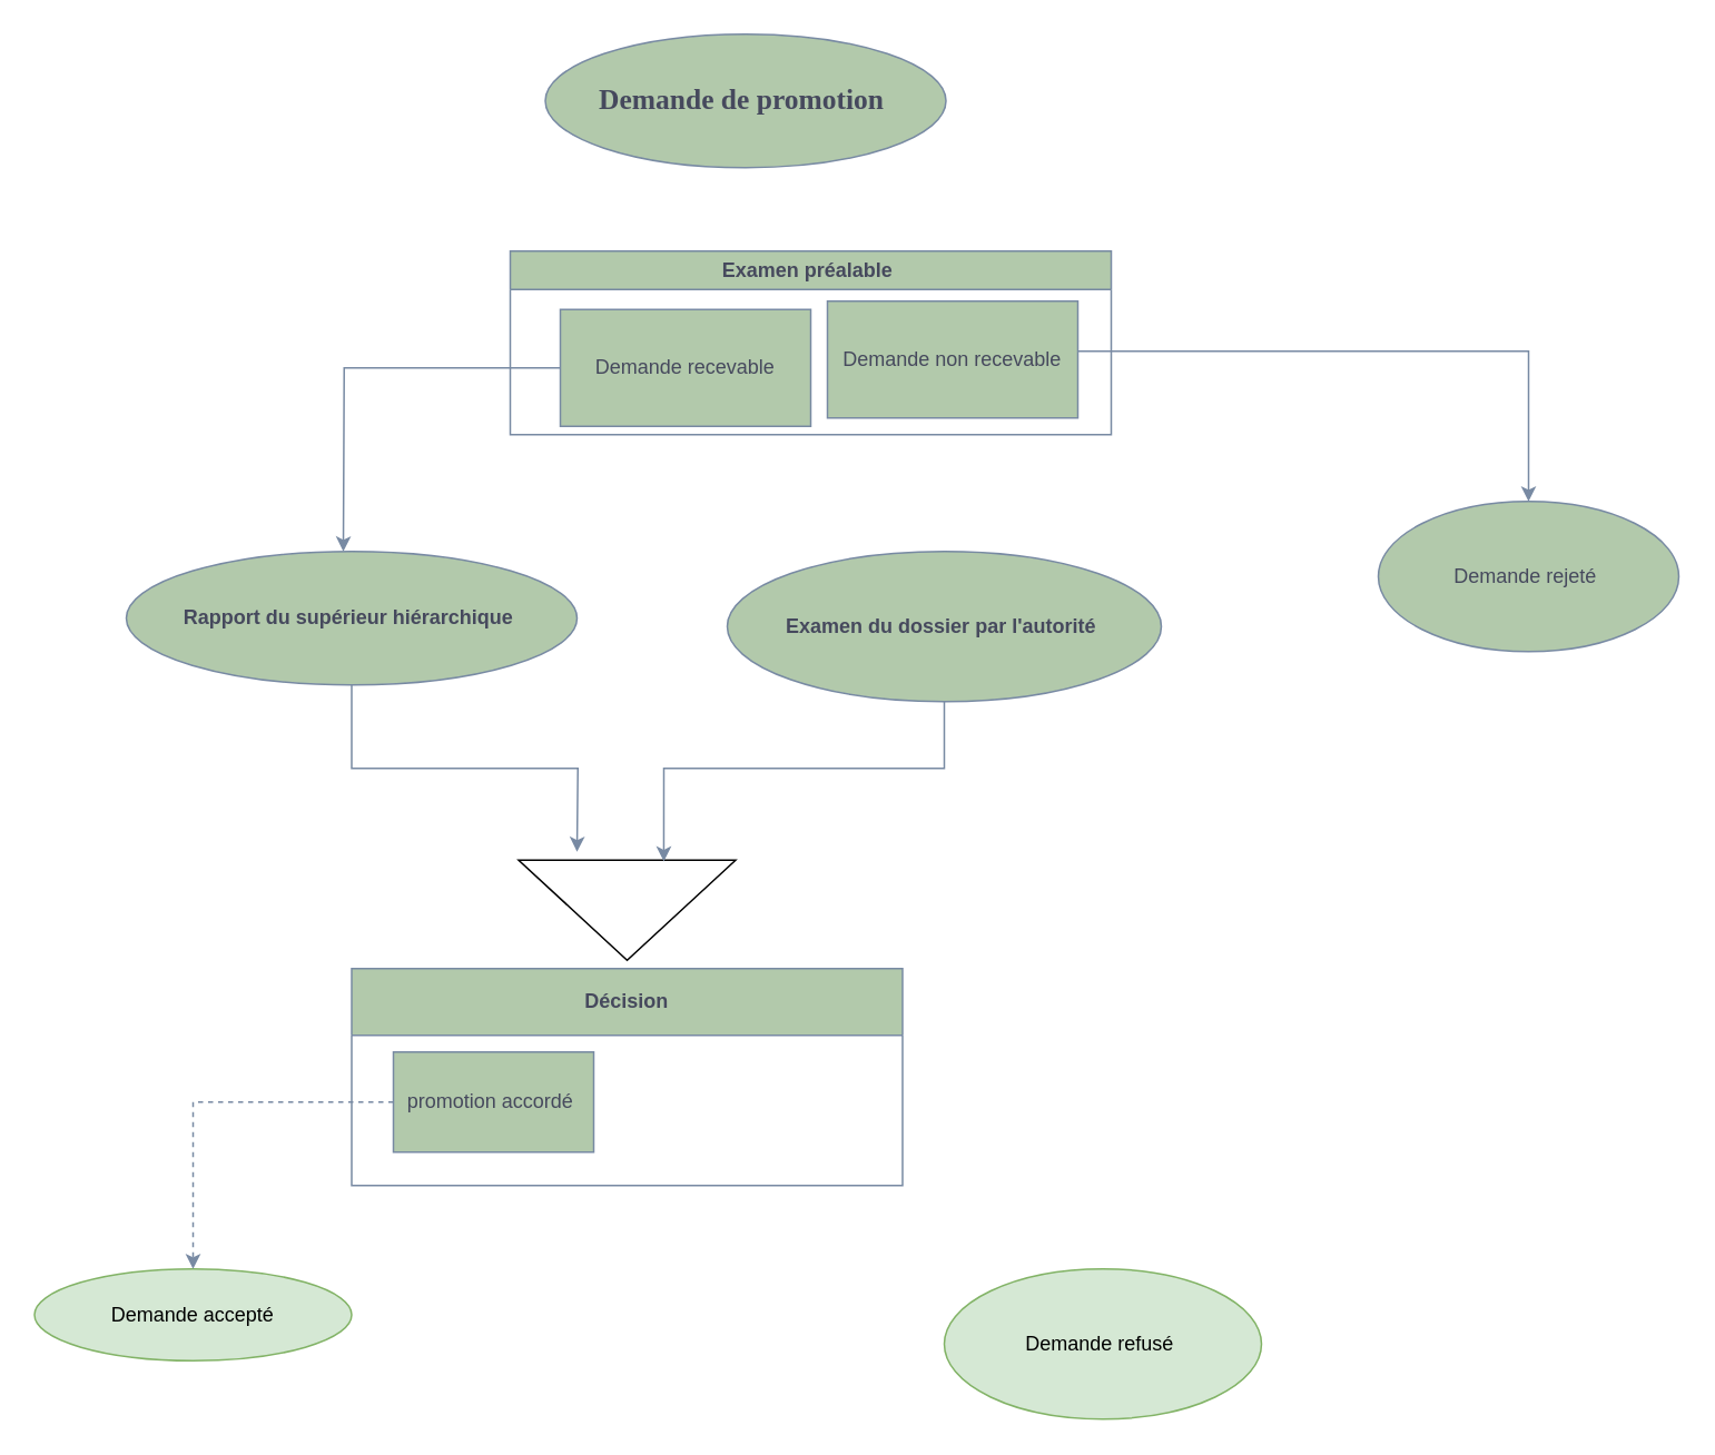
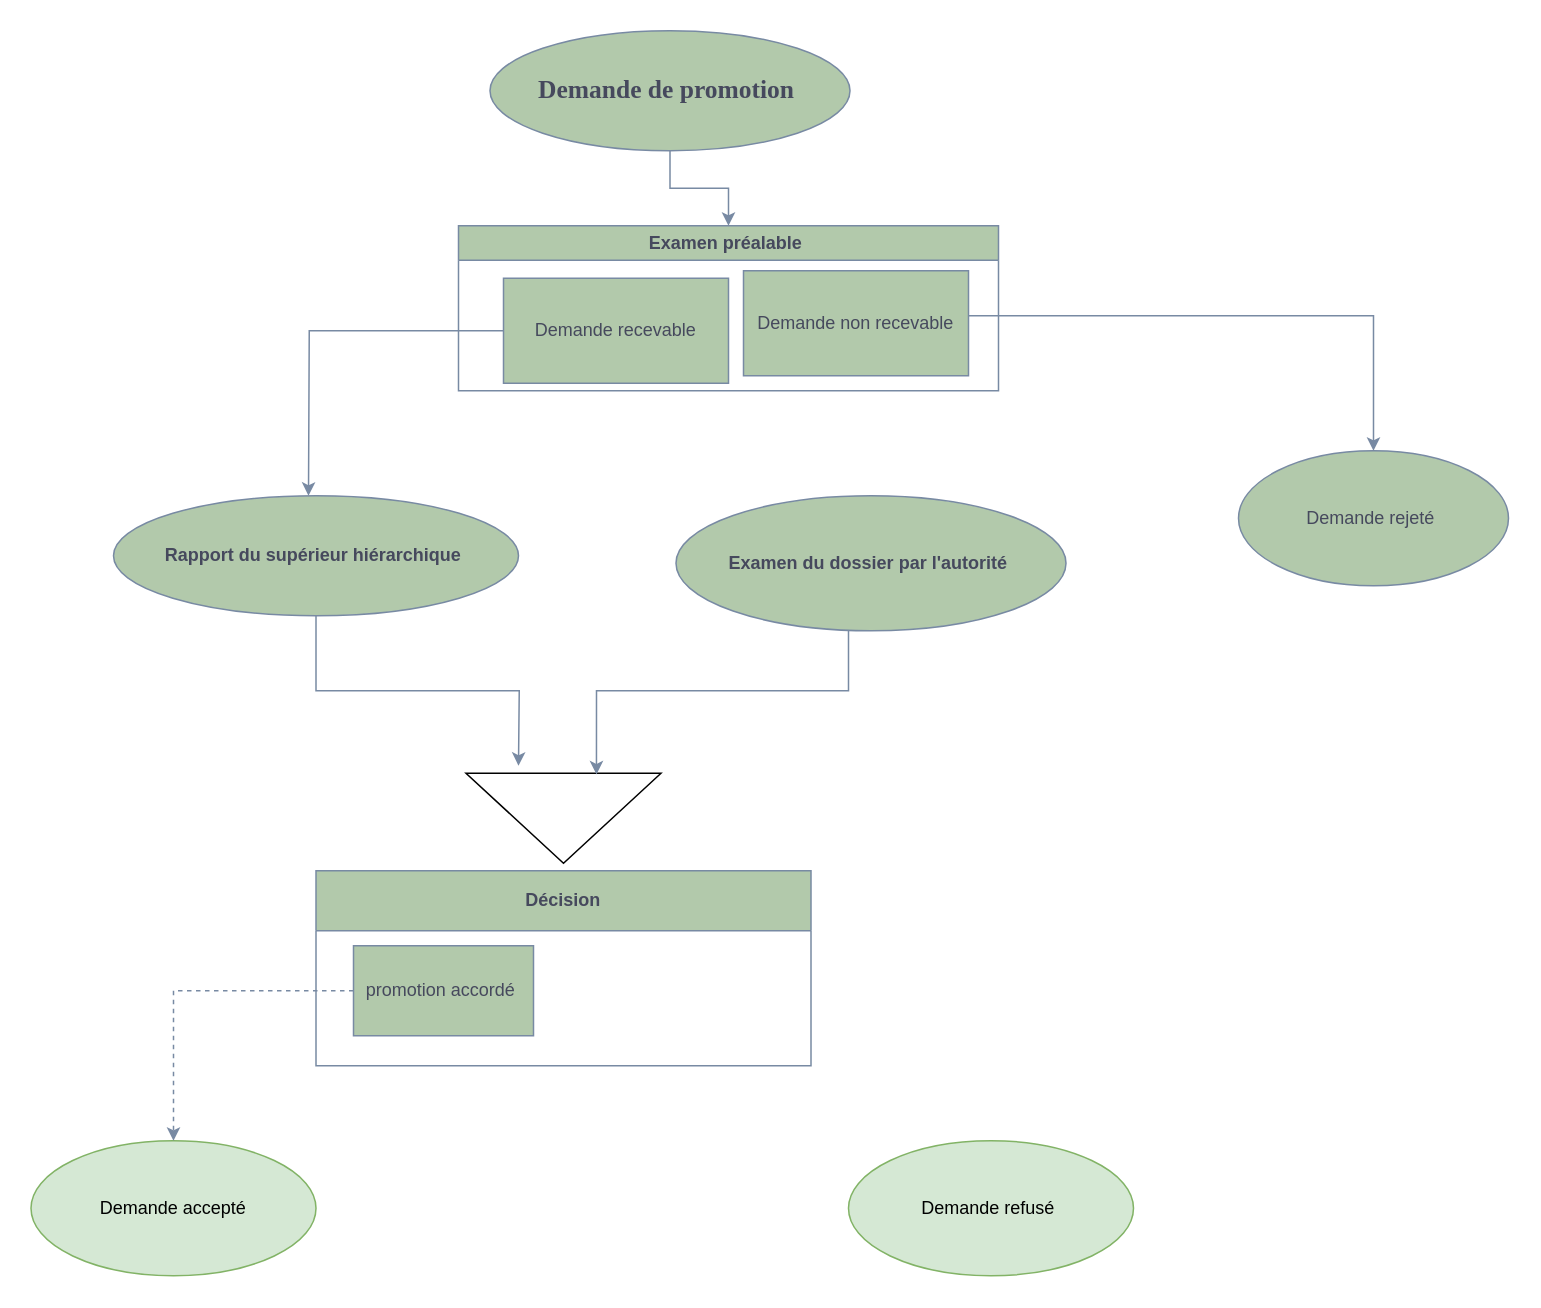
  <mxCell id="0" />
  <mxCell id="1" parent="0" />
+ <mxCell id="2" style="edgeStyle=orthogonalEdgeStyle;rounded=0;orthogonalLoop=1;jettySize=auto;html=1;strokeColor=#788AA3;fontColor=#46495D;fillColor=#B2C9AB;" edge="1" parent="1" source="3" target="4"><mxGeometry relative="1" as="geometry"><mxPoint x="485.5" y="190" as="targetPoint" /></mxGeometry></mxCell>
  <mxCell id="3" value="&lt;b&gt;&lt;font face=&quot;Times New Roman&quot; style=&quot;font-size: 17px;&quot;&gt;Demande de promotion&amp;nbsp;&lt;/font&gt;&lt;/b&gt;" style="ellipse;whiteSpace=wrap;html=1;fillColor=#B2C9AB;strokeColor=#788AA3;labelBackgroundColor=none;fontColor=#46495D;" vertex="1" parent="1"><mxGeometry x="326" y="20" width="240" height="80" as="geometry" /></mxCell>
  <mxCell id="4" value="&lt;div&gt;Examen préalable&amp;nbsp;&lt;/div&gt;" style="swimlane;whiteSpace=wrap;html=1;strokeColor=#788AA3;fontColor=#46495D;fillColor=#B2C9AB;" vertex="1" parent="1"><mxGeometry x="305" y="150" width="360" height="110" as="geometry" /></mxCell>
  <mxCell id="5" style="edgeStyle=orthogonalEdgeStyle;rounded=0;orthogonalLoop=1;jettySize=auto;html=1;strokeColor=#788AA3;fontColor=#46495D;fillColor=#B2C9AB;" edge="1" parent="4" source="6"><mxGeometry relative="1" as="geometry"><mxPoint x="-100" y="180" as="targetPoint" /></mxGeometry></mxCell>
  <mxCell id="6" value="Demande recevable" style="rounded=0;whiteSpace=wrap;html=1;strokeColor=#788AA3;fontColor=#46495D;fillColor=#B2C9AB;" vertex="1" parent="4"><mxGeometry x="30" y="35" width="150" height="70" as="geometry" /></mxCell>
  <mxCell id="7" value="Demande non recevable" style="rounded=0;whiteSpace=wrap;html=1;strokeColor=#788AA3;fontColor=#46495D;fillColor=#B2C9AB;" vertex="1" parent="4"><mxGeometry x="190" y="30" width="150" height="70" as="geometry" /></mxCell>
  <mxCell id="8" value="Demande rejeté&amp;nbsp;" style="ellipse;whiteSpace=wrap;html=1;strokeColor=#788AA3;fontColor=#46495D;fillColor=#B2C9AB;" vertex="1" parent="1"><mxGeometry x="825" y="300" width="180" height="90" as="geometry" /></mxCell>
  <mxCell id="9" style="edgeStyle=orthogonalEdgeStyle;rounded=0;orthogonalLoop=1;jettySize=auto;html=1;strokeColor=#788AA3;fontColor=#46495D;fillColor=#B2C9AB;" edge="1" parent="1" source="7"><mxGeometry relative="1" as="geometry"><mxPoint x="915" y="300" as="targetPoint" /><Array as="points"><mxPoint x="915" y="210" /></Array></mxGeometry></mxCell>
  <mxCell id="10" style="edgeStyle=orthogonalEdgeStyle;rounded=0;orthogonalLoop=1;jettySize=auto;html=1;strokeColor=#788AA3;fontColor=#46495D;fillColor=#B2C9AB;" edge="1" parent="1" source="11"><mxGeometry relative="1" as="geometry"><mxPoint x="345" y="510" as="targetPoint" /></mxGeometry></mxCell>
  <mxCell id="11" value="&lt;span style=&quot;font-weight: 700;&quot;&gt;Rapport du supérieur hiérarchique&amp;nbsp;&lt;/span&gt;" style="ellipse;whiteSpace=wrap;html=1;strokeColor=#788AA3;fontColor=#46495D;fillColor=#B2C9AB;" vertex="1" parent="1"><mxGeometry x="75" y="330" width="270" height="80" as="geometry" /></mxCell>
- <mxCell id="12" value="&lt;b&gt;Examen du dossier par l'autorité&amp;nbsp;&lt;/b&gt;" style="ellipse;whiteSpace=wrap;html=1;strokeColor=#788AA3;fontColor=#46495D;fillColor=#B2C9AB;" vertex="1" parent="1"><mxGeometry x="435" y="330" width="260" height="90" as="geometry" /></mxCell>
+ <mxCell id="12" value="&lt;b&gt;Examen du dossier par l'autorité&amp;nbsp;&lt;/b&gt;" style="ellipse;whiteSpace=wrap;html=1;strokeColor=#788AA3;fontColor=#46495D;fillColor=#B2C9AB;" vertex="1" parent="1"><mxGeometry x="450" y="330" width="260" height="90" as="geometry" /></mxCell>
  <mxCell id="13" value="" style="triangle;whiteSpace=wrap;html=1;rotation=90;" vertex="1" parent="1"><mxGeometry x="345" y="480" width="60" height="130" as="geometry" /></mxCell>
  <mxCell id="14" value="Décision" style="swimlane;whiteSpace=wrap;html=1;strokeColor=#788AA3;fontColor=#46495D;fillColor=#B2C9AB;startSize=40;" vertex="1" parent="1"><mxGeometry x="210" y="580" width="330" height="130" as="geometry" /></mxCell>
  <mxCell id="15" value="promotion accordé&amp;nbsp;" style="rounded=0;whiteSpace=wrap;html=1;strokeColor=#788AA3;fontColor=#46495D;fillColor=#B2C9AB;" vertex="1" parent="14"><mxGeometry x="25" y="50" width="120" height="60" as="geometry" /></mxCell>
  <mxCell id="16" style="edgeStyle=orthogonalEdgeStyle;rounded=0;orthogonalLoop=1;jettySize=auto;html=1;entryX=0.013;entryY=0.331;entryDx=0;entryDy=0;entryPerimeter=0;strokeColor=#788AA3;fontColor=#46495D;fillColor=#B2C9AB;" edge="1" parent="1" source="12" target="13"><mxGeometry relative="1" as="geometry"><Array as="points"><mxPoint x="565" y="460" /><mxPoint x="397" y="460" /></Array></mxGeometry></mxCell>
- <mxCell id="17" value="Demande accepté" style="ellipse;whiteSpace=wrap;html=1;strokeColor=#82b366;fillColor=#d5e8d4;" vertex="1" parent="1"><mxGeometry x="20" y="760" width="190" height="55" as="geometry" /></mxCell>
+ <mxCell id="17" value="Demande accepté" style="ellipse;whiteSpace=wrap;html=1;strokeColor=#82b366;fillColor=#d5e8d4;" vertex="1" parent="1"><mxGeometry x="20" y="760" width="190" height="90" as="geometry" /></mxCell>
  <mxCell id="18" value="Demande refusé&amp;nbsp;" style="ellipse;whiteSpace=wrap;html=1;strokeColor=#82b366;fillColor=#d5e8d4;" vertex="1" parent="1"><mxGeometry x="565" y="760" width="190" height="90" as="geometry" /></mxCell>
  <mxCell id="19" style="edgeStyle=orthogonalEdgeStyle;rounded=0;orthogonalLoop=1;jettySize=auto;html=1;entryX=0.5;entryY=0;entryDx=0;entryDy=0;strokeColor=#788AA3;fontColor=#46495D;fillColor=#B2C9AB;dashed=1;" edge="1" parent="1" source="15" target="17"><mxGeometry relative="1" as="geometry" /></mxCell>
